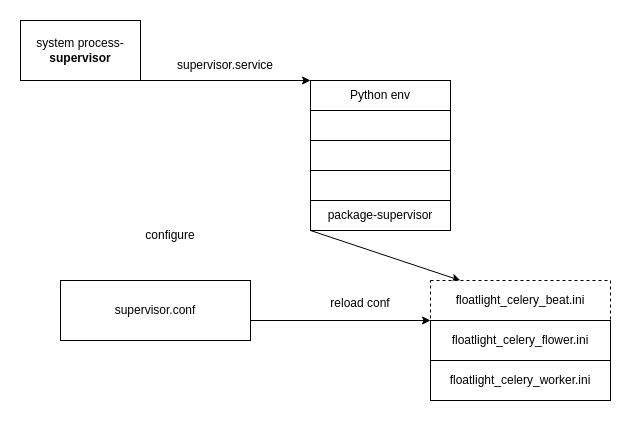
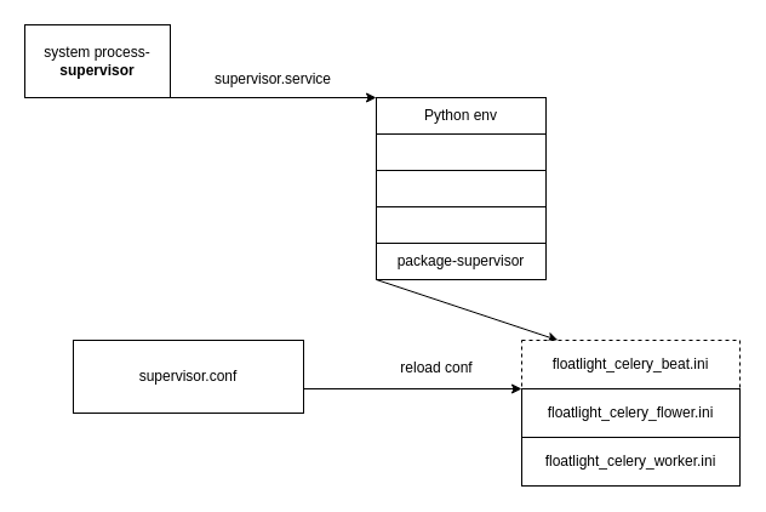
  <mxCell id="0" />
  <mxCell id="1" parent="0" />
  <mxCell id="2" value="system process-&lt;b&gt;supervisor&lt;/b&gt;" style="rounded=0;whiteSpace=wrap;html=1;" vertex="1" parent="1"><mxGeometry x="20" y="20" width="120" height="60" as="geometry" /></mxCell>
  <mxCell id="3" value="Python env" style="rounded=0;whiteSpace=wrap;html=1;" vertex="1" parent="1"><mxGeometry x="310" y="80" width="140" height="30" as="geometry" /></mxCell>
  <mxCell id="4" value="" style="rounded=0;whiteSpace=wrap;html=1;" vertex="1" parent="1"><mxGeometry x="310" y="110" width="140" height="30" as="geometry" /></mxCell>
  <mxCell id="5" value="" style="rounded=0;whiteSpace=wrap;html=1;" vertex="1" parent="1"><mxGeometry x="310" y="140" width="140" height="30" as="geometry" /></mxCell>
  <mxCell id="6" value="" style="rounded=0;whiteSpace=wrap;html=1;" vertex="1" parent="1"><mxGeometry x="310" y="170" width="140" height="30" as="geometry" /></mxCell>
  <mxCell id="7" value="package-supervisor" style="rounded=0;whiteSpace=wrap;html=1;" vertex="1" parent="1"><mxGeometry x="310" y="200" width="140" height="30" as="geometry" /></mxCell>
  <mxCell id="8" value="" style="endArrow=classic;html=1;rounded=0;exitX=1;exitY=1;exitDx=0;exitDy=0;entryX=0;entryY=0;entryDx=0;entryDy=0;" edge="1" parent="1" source="2" target="3"><mxGeometry width="50" height="50" relative="1" as="geometry"><mxPoint x="490" y="390" as="sourcePoint" /><mxPoint x="540" y="340" as="targetPoint" /></mxGeometry></mxCell>
  <mxCell id="9" value="supervisor.service" style="text;html=1;strokeColor=none;fillColor=none;align=center;verticalAlign=middle;whiteSpace=wrap;rounded=0;" vertex="1" parent="1"><mxGeometry x="160" y="50" width="130" height="30" as="geometry" /></mxCell>
  <mxCell id="10" value="supervisor.conf" style="rounded=0;whiteSpace=wrap;html=1;" vertex="1" parent="1"><mxGeometry x="60" y="280" width="190" height="60" as="geometry" /></mxCell>
  <mxCell id="11" value="" style="endArrow=classic;html=1;rounded=0;exitX=0;exitY=1;exitDx=0;exitDy=0;" edge="1" parent="1" source="7" target="13"><mxGeometry width="50" height="50" relative="1" as="geometry"><mxPoint x="490" y="390" as="sourcePoint" /><mxPoint x="540" y="340" as="targetPoint" /></mxGeometry></mxCell>
- <mxCell id="12" value="configure" style="text;html=1;strokeColor=none;fillColor=none;align=center;verticalAlign=middle;whiteSpace=wrap;rounded=0;" vertex="1" parent="1"><mxGeometry x="140" y="220" width="60" height="30" as="geometry" /></mxCell>
  <mxCell id="13" value="floatlight_celery_beat.ini" style="rounded=0;whiteSpace=wrap;html=1;dashed=1;" vertex="1" parent="1"><mxGeometry x="430" y="280" width="180" height="40" as="geometry" /></mxCell>
  <mxCell id="14" value="floatlight_celery_flower.ini" style="rounded=0;whiteSpace=wrap;html=1;" vertex="1" parent="1"><mxGeometry x="430" y="320" width="180" height="40" as="geometry" /></mxCell>
  <mxCell id="15" value="floatlight_celery_worker.ini" style="rounded=0;whiteSpace=wrap;html=1;" vertex="1" parent="1"><mxGeometry x="430" y="360" width="180" height="40" as="geometry" /></mxCell>
  <mxCell id="16" value="" style="endArrow=classic;html=1;rounded=0;entryX=0;entryY=0;entryDx=0;entryDy=0;" edge="1" parent="1" target="14"><mxGeometry width="50" height="50" relative="1" as="geometry"><mxPoint x="250" y="320" as="sourcePoint" /><mxPoint x="300" y="270" as="targetPoint" /></mxGeometry></mxCell>
  <mxCell id="17" value="reload conf" style="text;html=1;strokeColor=none;fillColor=none;align=center;verticalAlign=middle;whiteSpace=wrap;rounded=0;" vertex="1" parent="1"><mxGeometry x="310" y="285" width="100" height="35" as="geometry" /></mxCell>
